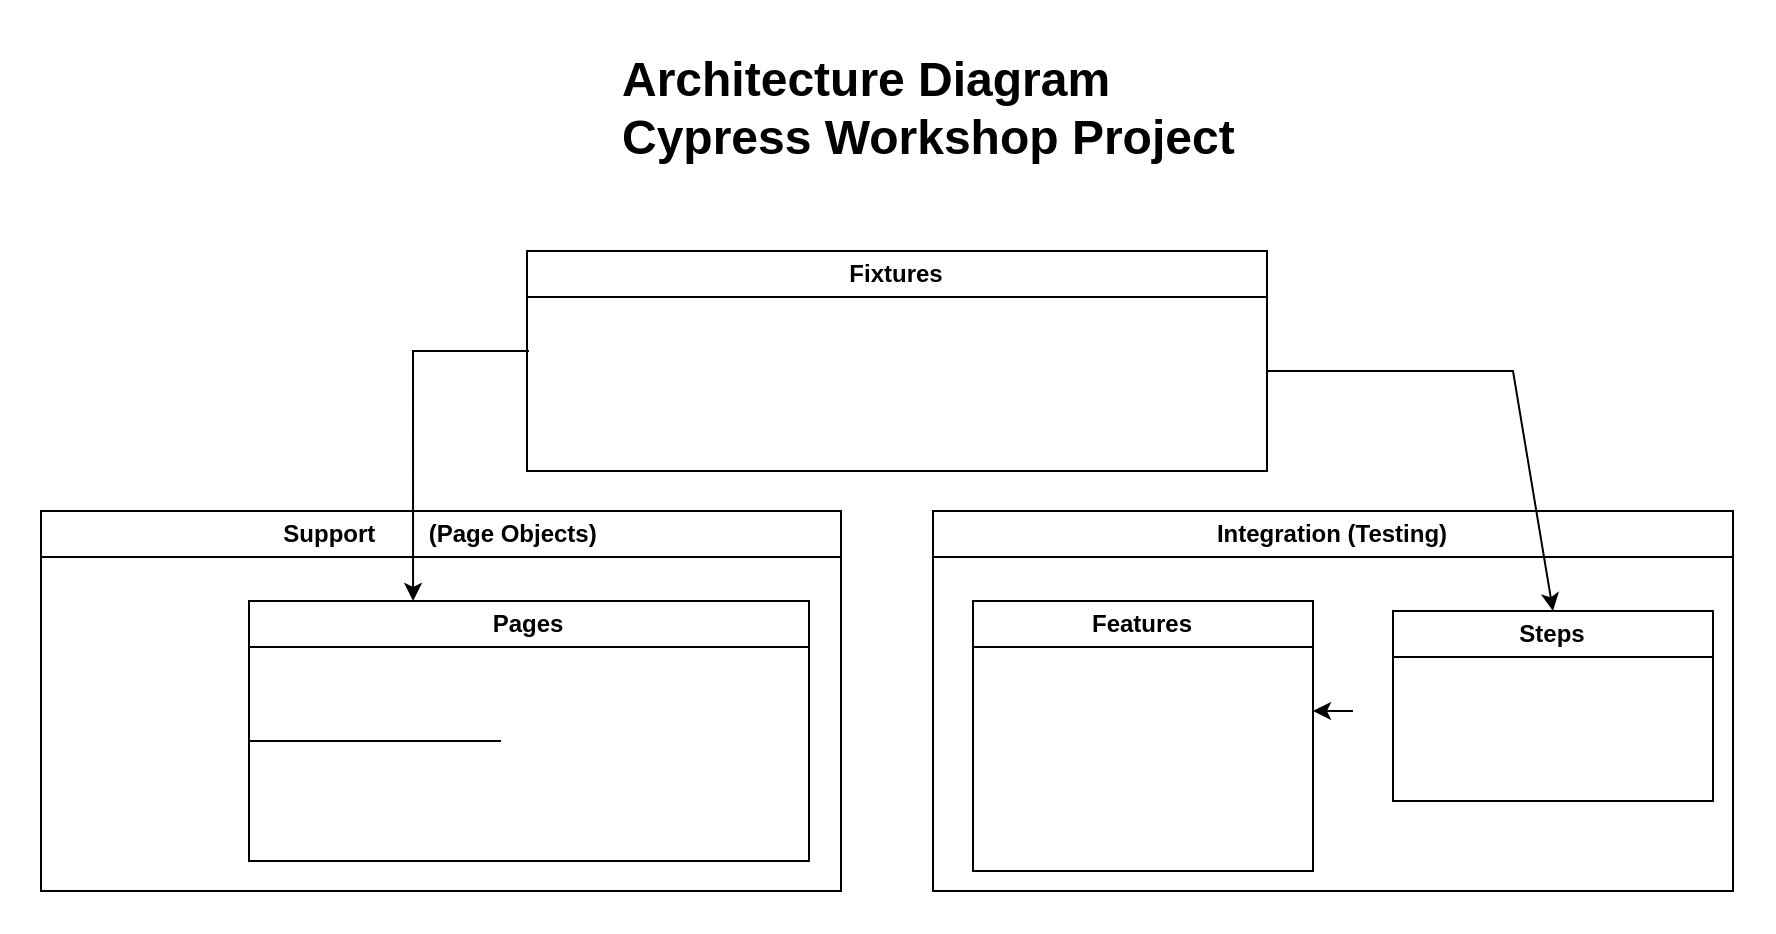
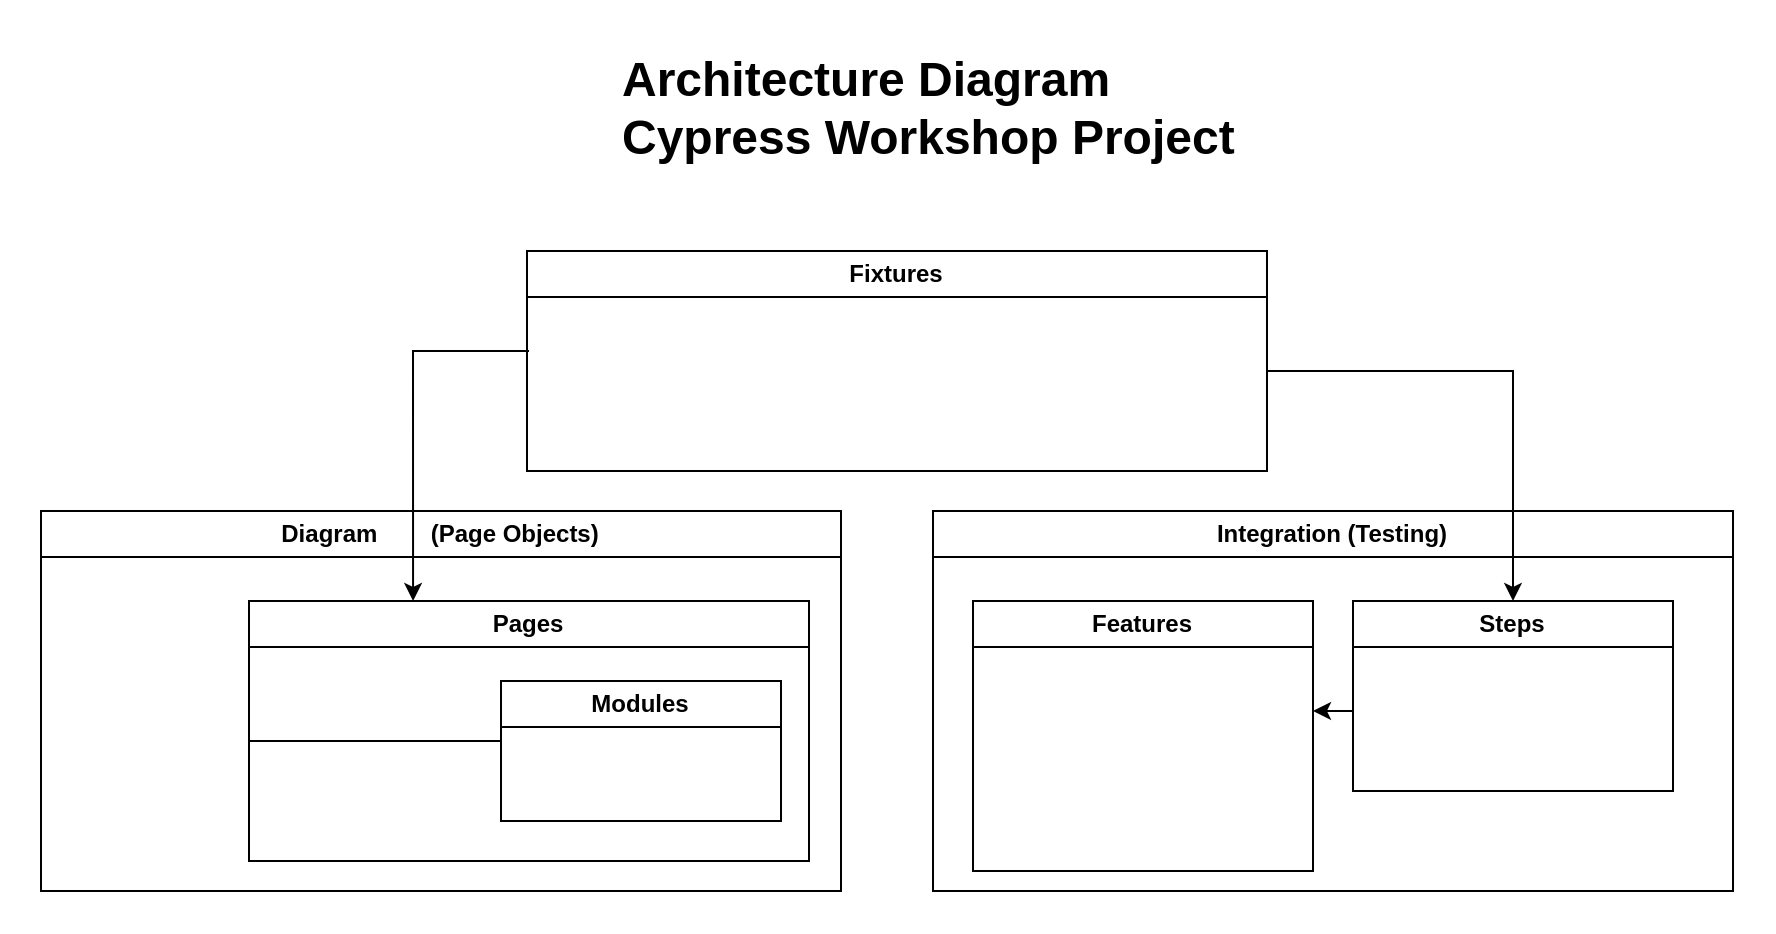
  <mxCell id="0" />
  <mxCell id="1" parent="0" />
  <mxCell id="2" value="&lt;h1 style=&quot;&quot;&gt;Architecture Diagram Cypress Workshop Project&lt;/h1&gt;" style="text;html=1;strokeColor=none;fillColor=none;spacing=5;spacingTop=-20;whiteSpace=wrap;overflow=hidden;rounded=0;align=left;" parent="1" vertex="1"><mxGeometry x="306" y="20" width="317" height="80" as="geometry" /></mxCell>
- <mxCell id="3" value="Support&amp;nbsp; &amp;nbsp; &amp;nbsp; &amp;nbsp; (Page Objects)" style="swimlane;whiteSpace=wrap;html=1;" parent="1" vertex="1"><mxGeometry x="20" y="255" width="400" height="190" as="geometry" /></mxCell>
+ <mxCell id="3" value="Diagram&amp;nbsp; &amp;nbsp; &amp;nbsp; &amp;nbsp; (Page Objects)" style="swimlane;whiteSpace=wrap;html=1;" parent="1" vertex="1"><mxGeometry x="20" y="255" width="400" height="190" as="geometry" /></mxCell>
  <mxCell id="4" value="Pages" style="swimlane;whiteSpace=wrap;html=1;" parent="3" vertex="1"><mxGeometry x="104" y="45" width="280" height="130" as="geometry" /></mxCell>
+ <mxCell id="5" value="Modules" style="swimlane;whiteSpace=wrap;html=1;" parent="4" vertex="1"><mxGeometry x="126" y="40" width="140" height="70" as="geometry" /></mxCell>
  <mxCell id="6" value="" style="endArrow=none;html=1;rounded=0;" parent="4" edge="1"><mxGeometry width="50" height="50" relative="1" as="geometry"><mxPoint y="70" as="sourcePoint" /><mxPoint x="126" y="70" as="targetPoint" /></mxGeometry></mxCell>
  <mxCell id="7" value="Integration (Testing)" style="swimlane;whiteSpace=wrap;html=1;" parent="1" vertex="1"><mxGeometry x="466" y="255" width="400" height="190" as="geometry" /></mxCell>
- <mxCell id="8" value="Steps" style="swimlane;whiteSpace=wrap;html=1;" parent="7" vertex="1"><mxGeometry x="230" y="50" width="160" height="95" as="geometry" /></mxCell>
+ <mxCell id="8" value="Steps" style="swimlane;whiteSpace=wrap;html=1;" parent="7" vertex="1"><mxGeometry x="210" y="45" width="160" height="95" as="geometry" /></mxCell>
  <mxCell id="9" value="Features" style="swimlane;whiteSpace=wrap;html=1;" parent="7" vertex="1"><mxGeometry x="20" y="45" width="170" height="135" as="geometry" /></mxCell>
  <mxCell id="10" value="" style="endArrow=classic;html=1;rounded=0;" parent="7" edge="1"><mxGeometry width="50" height="50" relative="1" as="geometry"><mxPoint x="210" y="100" as="sourcePoint" /><mxPoint x="190" y="100" as="targetPoint" /></mxGeometry></mxCell>
  <mxCell id="11" value="Fixtures" style="swimlane;whiteSpace=wrap;html=1;" parent="1" vertex="1"><mxGeometry x="263" y="125" width="370" height="110" as="geometry" /></mxCell>
  <mxCell id="12" value="" style="endArrow=classic;html=1;rounded=0;entryX=0.293;entryY=0;entryDx=0;entryDy=0;entryPerimeter=0;" edge="1" parent="1" target="4"><mxGeometry width="50" height="50" relative="1" as="geometry"><mxPoint x="264" y="175" as="sourcePoint" /><mxPoint x="256" y="125" as="targetPoint" /><Array as="points"><mxPoint x="206" y="175" /></Array></mxGeometry></mxCell>
  <mxCell id="13" value="" style="endArrow=classic;html=1;rounded=0;entryX=0.5;entryY=0;entryDx=0;entryDy=0;" edge="1" parent="1" target="8"><mxGeometry width="50" height="50" relative="1" as="geometry"><mxPoint x="633" y="185" as="sourcePoint" /><mxPoint x="683" y="135" as="targetPoint" /><Array as="points"><mxPoint x="756" y="185" /></Array></mxGeometry></mxCell>
